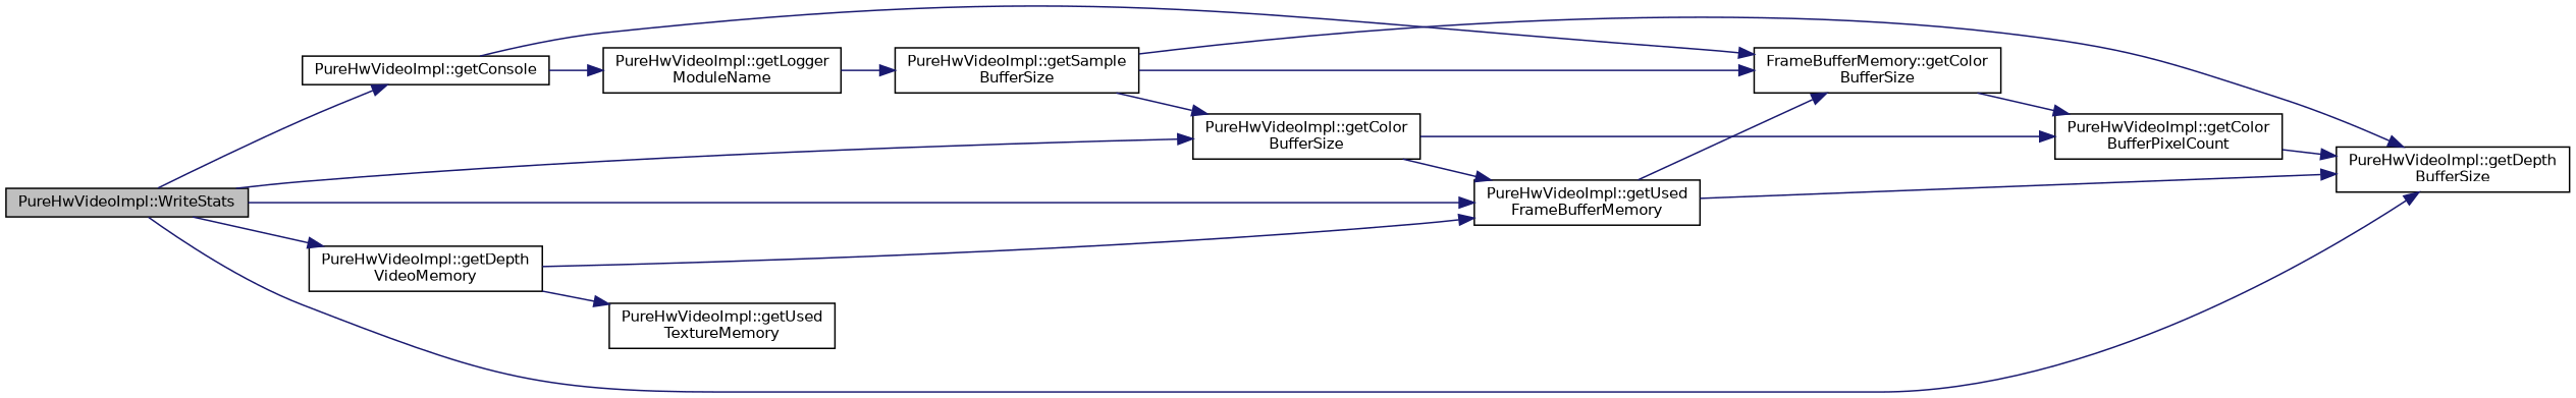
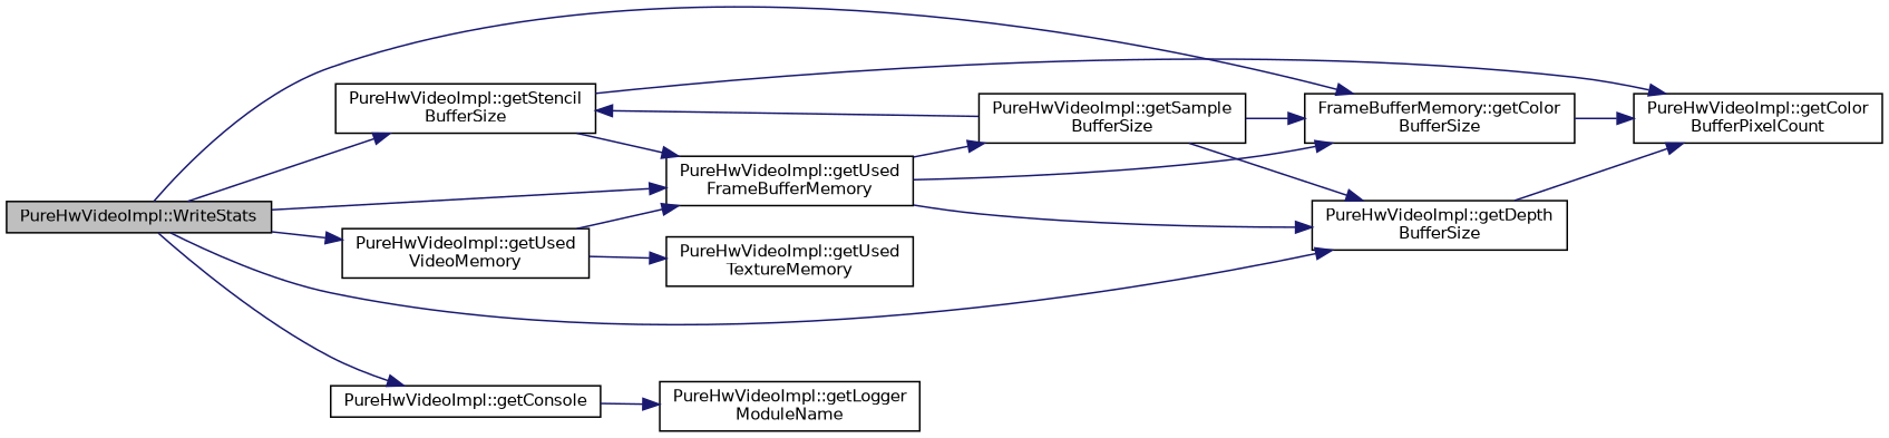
  digraph {
    rankdir=LR
    node [color=black fillcolor=white fontname=Helvetica fontsize=10 shape=record style=filled]
    edge [color=midnightblue fontname=Helvetica fontsize=10 labelfontname=Helvetica labelfontsize=10 style=solid]
    n1 [fillcolor=grey75 fontcolor=black height=0.2 label="PureHwVideoImpl::WriteStats" width=0.4]
    n2 [height=0.2 label="FrameBufferMemory::getColor\lBufferSize" width=0.4]
    n3 [height=0.2 label="PureHwVideoImpl::getConsole" width=0.4]
    n4 [height=0.2 label="PureHwVideoImpl::getDepth\lBufferSize" width=0.4]
-   n5 [height=0.2 label="PureHwVideoImpl::getColor\lBufferSize" width=0.4]
+   n5 [height=0.2 label="PureHwVideoImpl::getStencil\lBufferSize" width=0.4]
    n6 [height=0.2 label="PureHwVideoImpl::getUsed\lFrameBufferMemory" width=0.4]
-   n7 [height=0.2 label="PureHwVideoImpl::getDepth\lVideoMemory" width=0.4]
+   n7 [height=0.2 label="PureHwVideoImpl::getUsed\lVideoMemory" width=0.4]
    n8 [height=0.2 label="PureHwVideoImpl::getColor\lBufferPixelCount" width=0.4]
    n9 [height=0.2 label="PureHwVideoImpl::getLogger\lModuleName" width=0.4]
    n10 [height=0.2 label="PureHwVideoImpl::getSample\lBufferSize" width=0.4]
    n11 [height=0.2 label="PureHwVideoImpl::getUsed\lTextureMemory" width=0.4]
-   n3 -> n2
+   n1 -> n2
    n1 -> n3
    n1 -> n4
    n1 -> n5
    n1 -> n6
    n1 -> n7
    n2 -> n8
    n3 -> n9
-   n8 -> n4
+   n4 -> n8
    n5 -> n6
    n5 -> n8
    n6 -> n2
    n6 -> n4
-   n9 -> n10
+   n6 -> n10
    n7 -> n6
    n7 -> n11
    n10 -> n2
    n10 -> n4
    n10 -> n5
  }
